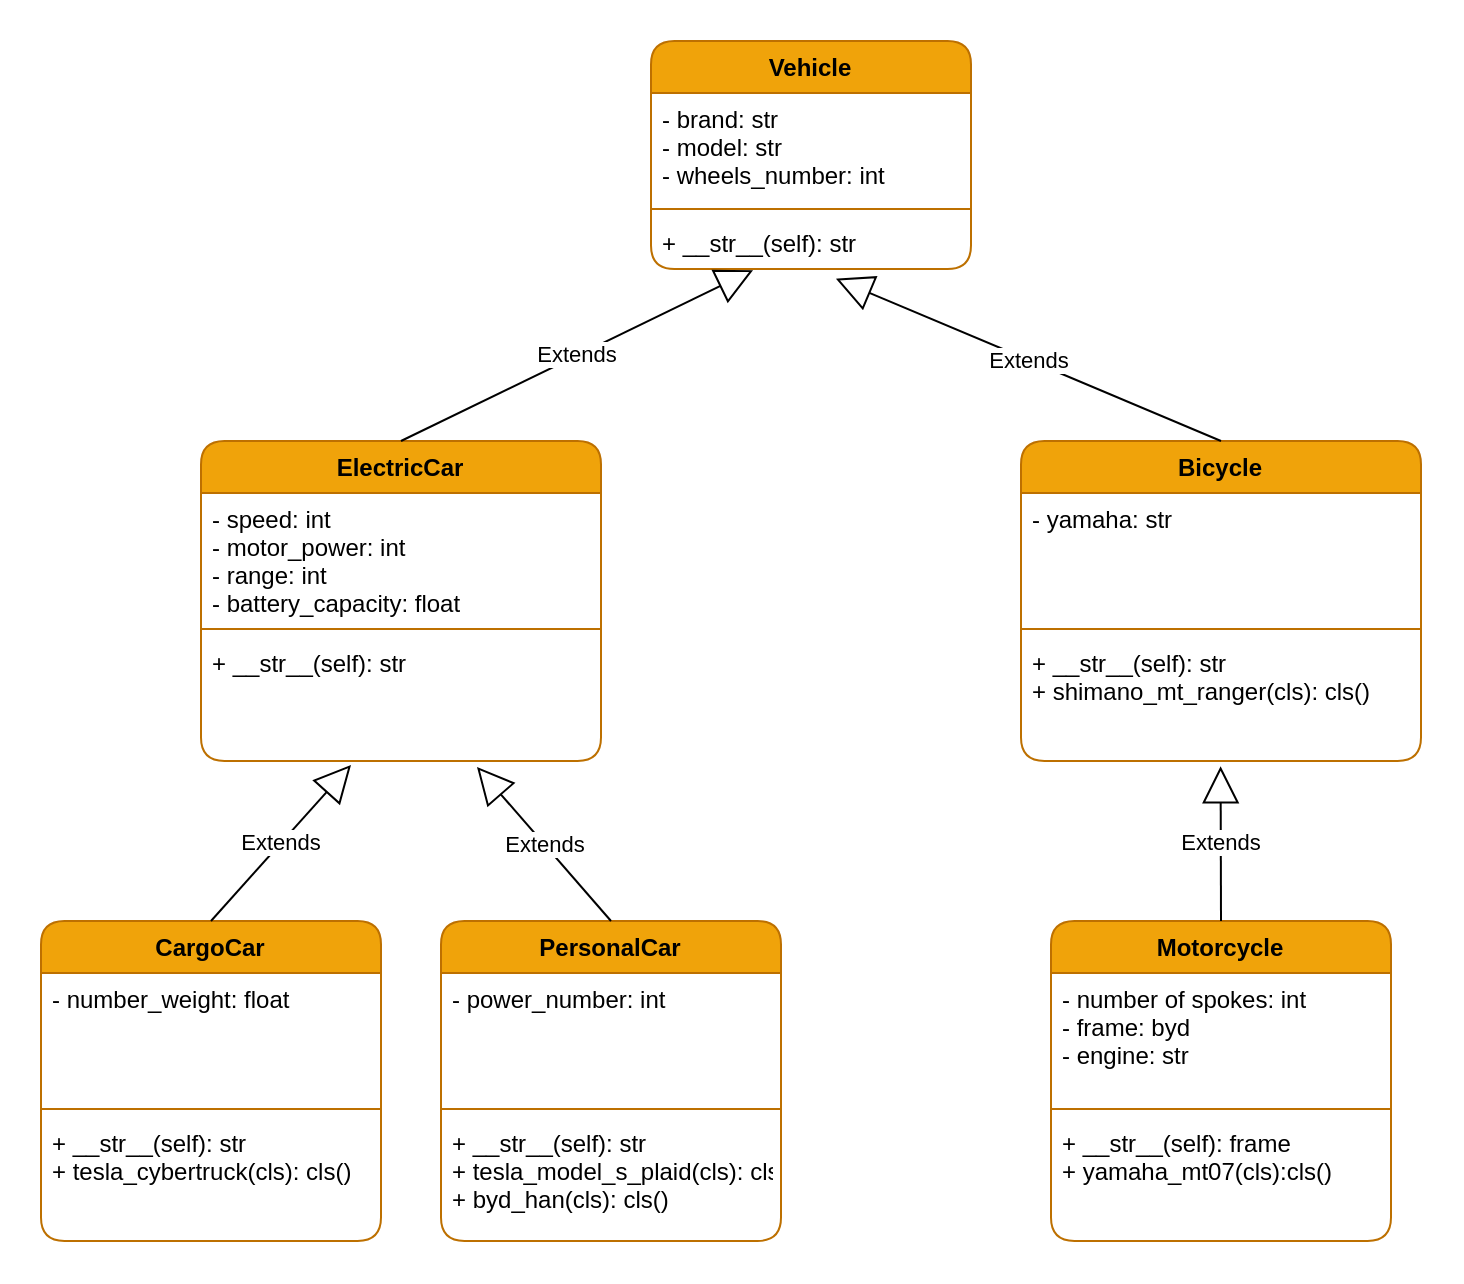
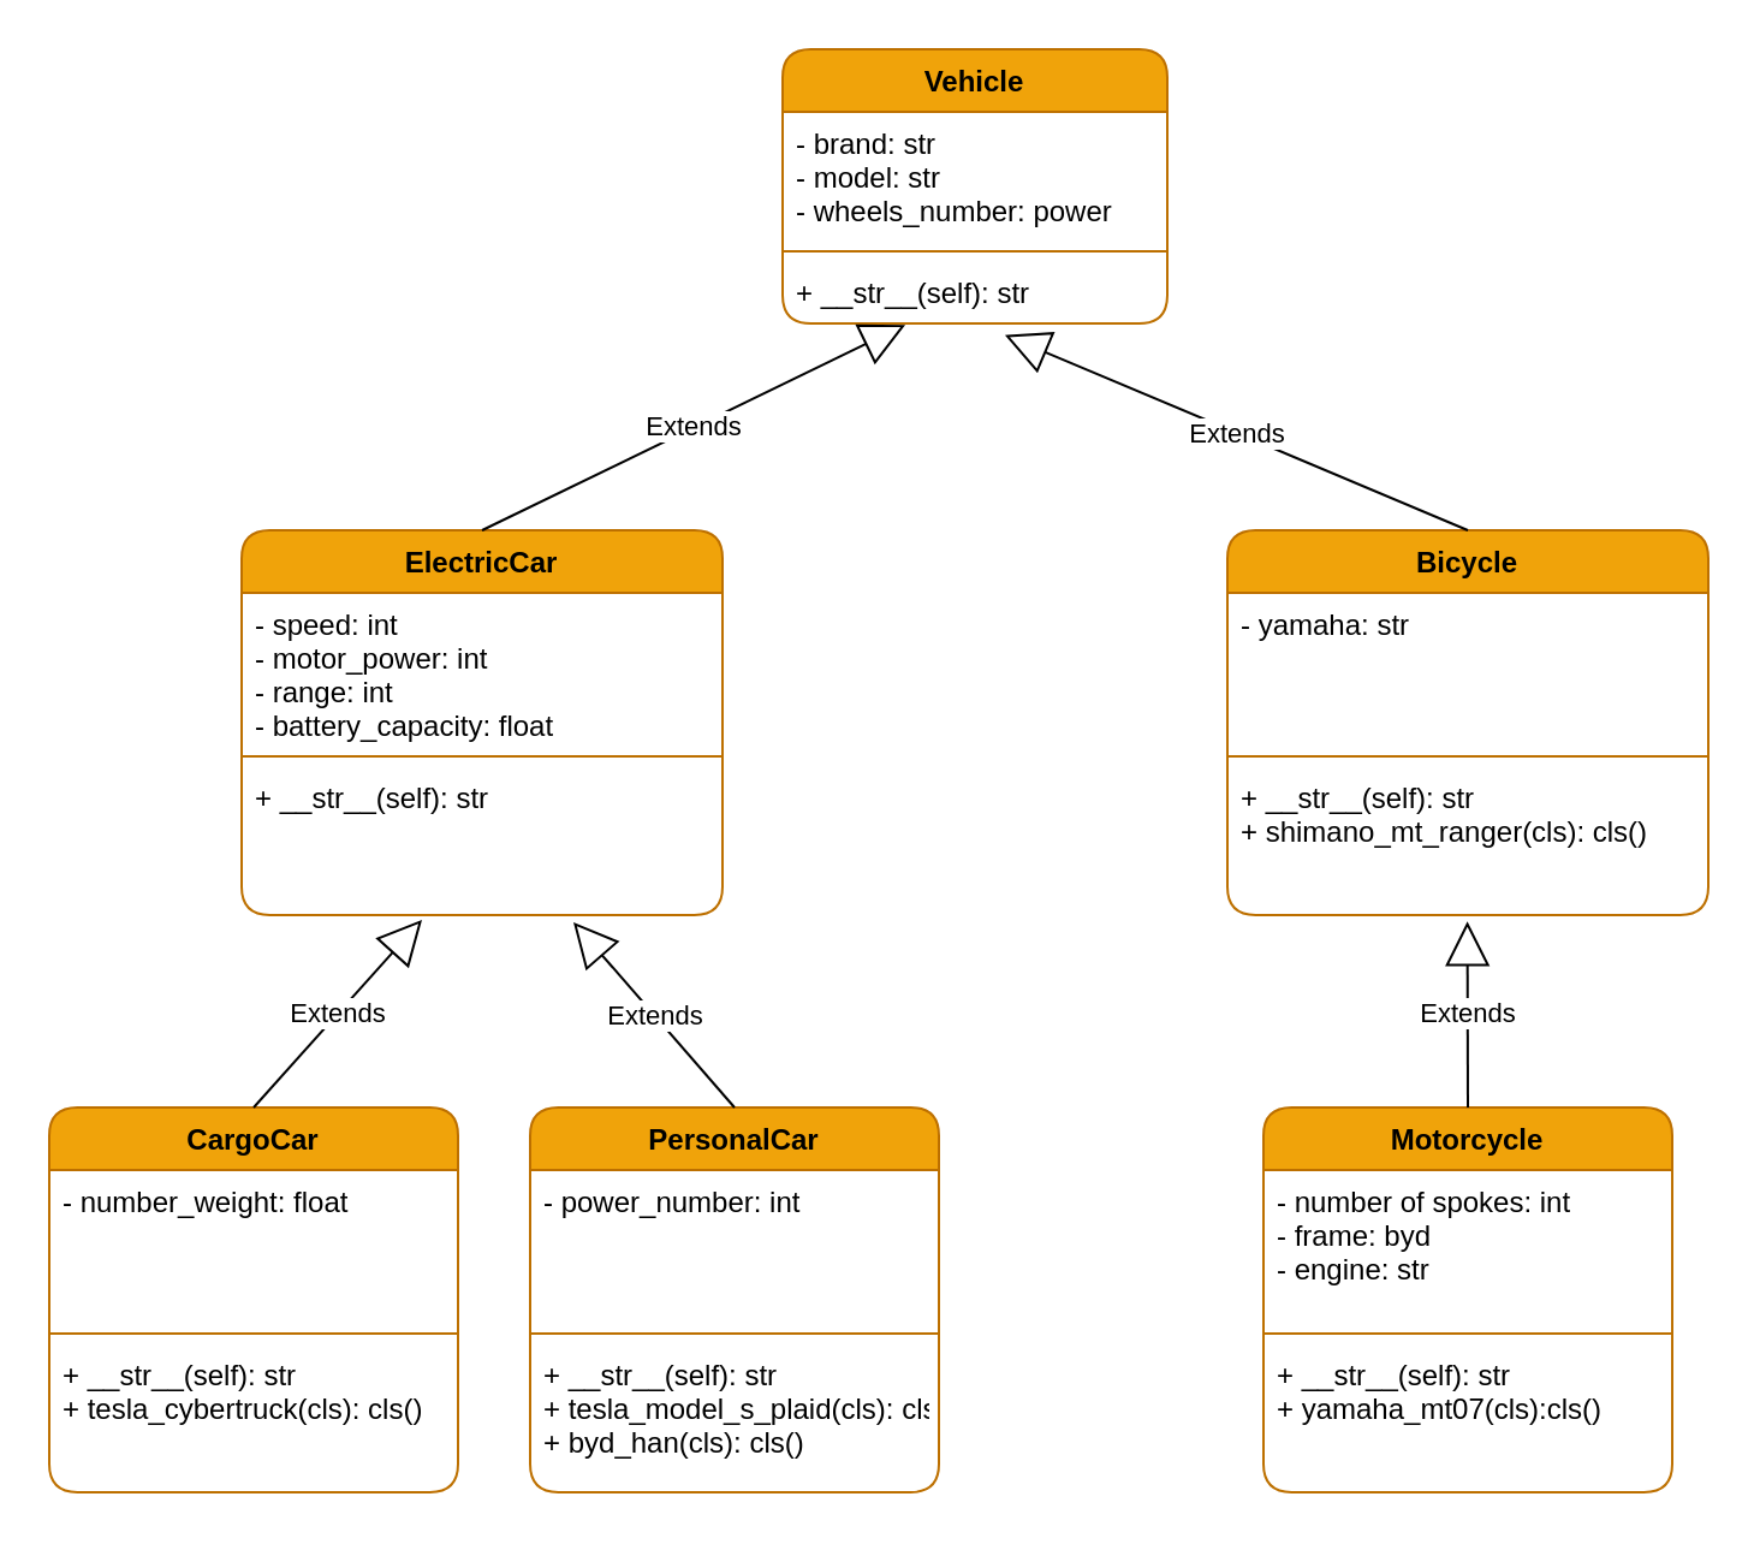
  <mxCell id="0" />
  <mxCell id="1" parent="0" />
  <mxCell id="2" value="Vehicle" style="swimlane;fontStyle=1;align=center;verticalAlign=top;childLayout=stackLayout;horizontal=1;startSize=26;horizontalStack=0;resizeParent=1;resizeParentMax=0;resizeLast=0;collapsible=1;marginBottom=0;rounded=1;fillColor=#f0a30a;fontColor=#000000;strokeColor=#BD7000;gradientColor=none;swimlaneFillColor=none;" vertex="1" parent="1"><mxGeometry x="325" y="20" width="160" height="114" as="geometry" /></mxCell>
- <mxCell id="3" value="- brand: str&#10;- model: str&#10;- wheels_number: int" style="text;strokeColor=none;fillColor=none;align=left;verticalAlign=top;spacingLeft=4;spacingRight=4;overflow=hidden;rotatable=0;points=[[0,0.5],[1,0.5]];portConstraint=eastwest;rounded=1;swimlaneFillColor=none;" vertex="1" parent="2"><mxGeometry y="26" width="160" height="54" as="geometry" /></mxCell>
+ <mxCell id="3" value="- brand: str&#10;- model: str&#10;- wheels_number: power" style="text;strokeColor=none;fillColor=none;align=left;verticalAlign=top;spacingLeft=4;spacingRight=4;overflow=hidden;rotatable=0;points=[[0,0.5],[1,0.5]];portConstraint=eastwest;rounded=1;swimlaneFillColor=none;" vertex="1" parent="2"><mxGeometry y="26" width="160" height="54" as="geometry" /></mxCell>
  <mxCell id="4" value="" style="line;strokeWidth=1;fillColor=none;align=left;verticalAlign=middle;spacingTop=-1;spacingLeft=3;spacingRight=3;rotatable=0;labelPosition=right;points=[];portConstraint=eastwest;strokeColor=inherit;rounded=1;swimlaneFillColor=none;" vertex="1" parent="2"><mxGeometry y="80" width="160" height="8" as="geometry" /></mxCell>
  <mxCell id="5" value="+ __str__(self): str" style="text;strokeColor=none;fillColor=none;align=left;verticalAlign=top;spacingLeft=4;spacingRight=4;overflow=hidden;rotatable=0;points=[[0,0.5],[1,0.5]];portConstraint=eastwest;rounded=1;swimlaneFillColor=none;" vertex="1" parent="2"><mxGeometry y="88" width="160" height="26" as="geometry" /></mxCell>
  <mxCell id="6" value="ElectricCar" style="swimlane;fontStyle=1;align=center;verticalAlign=top;childLayout=stackLayout;horizontal=1;startSize=26;horizontalStack=0;resizeParent=1;resizeParentMax=0;resizeLast=0;collapsible=1;marginBottom=0;rounded=1;fillColor=#f0a30a;fontColor=#000000;strokeColor=#BD7000;gradientColor=none;swimlaneFillColor=none;" vertex="1" parent="1"><mxGeometry x="100" y="220" width="200" height="160" as="geometry" /></mxCell>
  <mxCell id="7" value="- speed: int&#10;- motor_power: int&#10;- range: int&#10;- battery_capacity: float" style="text;strokeColor=none;fillColor=none;align=left;verticalAlign=top;spacingLeft=4;spacingRight=4;overflow=hidden;rotatable=0;points=[[0,0.5],[1,0.5]];portConstraint=eastwest;rounded=1;swimlaneFillColor=none;" vertex="1" parent="6"><mxGeometry y="26" width="200" height="64" as="geometry" /></mxCell>
  <mxCell id="8" value="" style="line;strokeWidth=1;fillColor=none;align=left;verticalAlign=middle;spacingTop=-1;spacingLeft=3;spacingRight=3;rotatable=0;labelPosition=right;points=[];portConstraint=eastwest;strokeColor=inherit;rounded=1;swimlaneFillColor=none;" vertex="1" parent="6"><mxGeometry y="90" width="200" height="8" as="geometry" /></mxCell>
  <mxCell id="9" value="+ __str__(self): str" style="text;strokeColor=none;fillColor=none;align=left;verticalAlign=top;spacingLeft=4;spacingRight=4;overflow=hidden;rotatable=0;points=[[0,0.5],[1,0.5]];portConstraint=eastwest;rounded=1;swimlaneFillColor=none;" vertex="1" parent="6"><mxGeometry y="98" width="200" height="62" as="geometry" /></mxCell>
  <mxCell id="10" value="Extends" style="endArrow=block;endSize=16;endFill=0;html=1;rounded=1;entryX=0.319;entryY=1.022;entryDx=0;entryDy=0;entryPerimeter=0;exitX=0.5;exitY=0;exitDx=0;exitDy=0;" edge="1" parent="1" source="6" target="5"><mxGeometry width="160" relative="1" as="geometry"><mxPoint x="260" y="310" as="sourcePoint" /><mxPoint x="420" y="310" as="targetPoint" /></mxGeometry></mxCell>
  <mxCell id="11" value="CargoCar" style="swimlane;fontStyle=1;align=center;verticalAlign=top;childLayout=stackLayout;horizontal=1;startSize=26;horizontalStack=0;resizeParent=1;resizeParentMax=0;resizeLast=0;collapsible=1;marginBottom=0;rounded=1;fillColor=#f0a30a;fontColor=#000000;strokeColor=#BD7000;gradientColor=none;swimlaneFillColor=none;" vertex="1" parent="1"><mxGeometry x="20" y="460" width="170" height="160" as="geometry" /></mxCell>
  <mxCell id="12" value="- number_weight: float" style="text;strokeColor=none;fillColor=none;align=left;verticalAlign=top;spacingLeft=4;spacingRight=4;overflow=hidden;rotatable=0;points=[[0,0.5],[1,0.5]];portConstraint=eastwest;rounded=1;swimlaneFillColor=none;" vertex="1" parent="11"><mxGeometry y="26" width="170" height="64" as="geometry" /></mxCell>
  <mxCell id="13" value="" style="line;strokeWidth=1;fillColor=none;align=left;verticalAlign=middle;spacingTop=-1;spacingLeft=3;spacingRight=3;rotatable=0;labelPosition=right;points=[];portConstraint=eastwest;strokeColor=inherit;rounded=1;swimlaneFillColor=none;" vertex="1" parent="11"><mxGeometry y="90" width="170" height="8" as="geometry" /></mxCell>
  <mxCell id="14" value="+ __str__(self): str&#10;+ tesla_cybertruck(cls): cls()" style="text;strokeColor=none;fillColor=none;align=left;verticalAlign=top;spacingLeft=4;spacingRight=4;overflow=hidden;rotatable=0;points=[[0,0.5],[1,0.5]];portConstraint=eastwest;rounded=1;swimlaneFillColor=none;" vertex="1" parent="11"><mxGeometry y="98" width="170" height="62" as="geometry" /></mxCell>
  <mxCell id="15" value="PersonalCar" style="swimlane;fontStyle=1;align=center;verticalAlign=top;childLayout=stackLayout;horizontal=1;startSize=26;horizontalStack=0;resizeParent=1;resizeParentMax=0;resizeLast=0;collapsible=1;marginBottom=0;rounded=1;fillColor=#f0a30a;fontColor=#000000;strokeColor=#BD7000;gradientColor=none;swimlaneFillColor=none;" vertex="1" parent="1"><mxGeometry x="220" y="460" width="170" height="160" as="geometry" /></mxCell>
  <mxCell id="16" value="- power_number: int" style="text;strokeColor=none;fillColor=none;align=left;verticalAlign=top;spacingLeft=4;spacingRight=4;overflow=hidden;rotatable=0;points=[[0,0.5],[1,0.5]];portConstraint=eastwest;rounded=1;swimlaneFillColor=none;" vertex="1" parent="15"><mxGeometry y="26" width="170" height="64" as="geometry" /></mxCell>
  <mxCell id="17" value="" style="line;strokeWidth=1;fillColor=none;align=left;verticalAlign=middle;spacingTop=-1;spacingLeft=3;spacingRight=3;rotatable=0;labelPosition=right;points=[];portConstraint=eastwest;strokeColor=inherit;rounded=1;swimlaneFillColor=none;" vertex="1" parent="15"><mxGeometry y="90" width="170" height="8" as="geometry" /></mxCell>
  <mxCell id="18" value="+ __str__(self): str&#10;+ tesla_model_s_plaid(cls): cls()&#10;+ byd_han(cls): cls()" style="text;strokeColor=none;fillColor=none;align=left;verticalAlign=top;spacingLeft=4;spacingRight=4;overflow=hidden;rotatable=0;points=[[0,0.5],[1,0.5]];portConstraint=eastwest;rounded=1;swimlaneFillColor=none;" vertex="1" parent="15"><mxGeometry y="98" width="170" height="62" as="geometry" /></mxCell>
  <mxCell id="19" value="Extends" style="endArrow=block;endSize=16;endFill=0;html=1;rounded=1;exitX=0.5;exitY=0;exitDx=0;exitDy=0;entryX=0.375;entryY=1.032;entryDx=0;entryDy=0;entryPerimeter=0;" edge="1" parent="1" source="11" target="9"><mxGeometry width="160" relative="1" as="geometry"><mxPoint x="130" y="460" as="sourcePoint" /><mxPoint x="290" y="460" as="targetPoint" /></mxGeometry></mxCell>
  <mxCell id="20" value="Extends" style="endArrow=block;endSize=16;endFill=0;html=1;rounded=1;entryX=0.69;entryY=1.048;entryDx=0;entryDy=0;entryPerimeter=0;exitX=0.5;exitY=0;exitDx=0;exitDy=0;" edge="1" parent="1" source="15" target="9"><mxGeometry width="160" relative="1" as="geometry"><mxPoint x="130" y="460" as="sourcePoint" /><mxPoint x="290" y="460" as="targetPoint" /></mxGeometry></mxCell>
  <mxCell id="21" value="Bicycle" style="swimlane;fontStyle=1;align=center;verticalAlign=top;childLayout=stackLayout;horizontal=1;startSize=26;horizontalStack=0;resizeParent=1;resizeParentMax=0;resizeLast=0;collapsible=1;marginBottom=0;rounded=1;fillColor=#f0a30a;fontColor=#000000;strokeColor=#BD7000;gradientColor=none;swimlaneFillColor=none;" vertex="1" parent="1"><mxGeometry x="510" y="220" width="200" height="160" as="geometry" /></mxCell>
  <mxCell id="22" value="- yamaha: str" style="text;strokeColor=none;fillColor=none;align=left;verticalAlign=top;spacingLeft=4;spacingRight=4;overflow=hidden;rotatable=0;points=[[0,0.5],[1,0.5]];portConstraint=eastwest;rounded=1;swimlaneFillColor=none;" vertex="1" parent="21"><mxGeometry y="26" width="200" height="64" as="geometry" /></mxCell>
  <mxCell id="23" value="" style="line;strokeWidth=1;fillColor=none;align=left;verticalAlign=middle;spacingTop=-1;spacingLeft=3;spacingRight=3;rotatable=0;labelPosition=right;points=[];portConstraint=eastwest;strokeColor=inherit;rounded=1;swimlaneFillColor=none;" vertex="1" parent="21"><mxGeometry y="90" width="200" height="8" as="geometry" /></mxCell>
  <mxCell id="24" value="+ __str__(self): str&#10;+ shimano_mt_ranger(cls): cls()" style="text;strokeColor=none;fillColor=none;align=left;verticalAlign=top;spacingLeft=4;spacingRight=4;overflow=hidden;rotatable=0;points=[[0,0.5],[1,0.5]];portConstraint=eastwest;rounded=1;swimlaneFillColor=none;" vertex="1" parent="21"><mxGeometry y="98" width="200" height="62" as="geometry" /></mxCell>
  <mxCell id="25" value="Extends" style="endArrow=block;endSize=16;endFill=0;html=1;rounded=1;entryX=0.578;entryY=1.187;entryDx=0;entryDy=0;entryPerimeter=0;exitX=0.5;exitY=0;exitDx=0;exitDy=0;" edge="1" parent="1" source="21" target="5"><mxGeometry width="160" relative="1" as="geometry"><mxPoint x="350" y="390" as="sourcePoint" /><mxPoint x="510" y="390" as="targetPoint" /></mxGeometry></mxCell>
  <mxCell id="26" value="Motorcycle" style="swimlane;fontStyle=1;align=center;verticalAlign=top;childLayout=stackLayout;horizontal=1;startSize=26;horizontalStack=0;resizeParent=1;resizeParentMax=0;resizeLast=0;collapsible=1;marginBottom=0;rounded=1;fillColor=#f0a30a;fontColor=#000000;strokeColor=#BD7000;gradientColor=none;swimlaneFillColor=none;" vertex="1" parent="1"><mxGeometry x="525" y="460" width="170" height="160" as="geometry" /></mxCell>
  <mxCell id="27" value="- number of spokes: int&#10;- frame: byd&#10;- engine: str" style="text;strokeColor=none;fillColor=none;align=left;verticalAlign=top;spacingLeft=4;spacingRight=4;overflow=hidden;rotatable=0;points=[[0,0.5],[1,0.5]];portConstraint=eastwest;rounded=1;swimlaneFillColor=none;" vertex="1" parent="26"><mxGeometry y="26" width="170" height="64" as="geometry" /></mxCell>
  <mxCell id="28" value="" style="line;strokeWidth=1;fillColor=none;align=left;verticalAlign=middle;spacingTop=-1;spacingLeft=3;spacingRight=3;rotatable=0;labelPosition=right;points=[];portConstraint=eastwest;strokeColor=inherit;rounded=1;swimlaneFillColor=none;" vertex="1" parent="26"><mxGeometry y="90" width="170" height="8" as="geometry" /></mxCell>
- <mxCell id="29" value="+ __str__(self): frame&#10;+ yamaha_mt07(cls):cls()" style="text;strokeColor=none;fillColor=none;align=left;verticalAlign=top;spacingLeft=4;spacingRight=4;overflow=hidden;rotatable=0;points=[[0,0.5],[1,0.5]];portConstraint=eastwest;rounded=1;swimlaneFillColor=none;" vertex="1" parent="26"><mxGeometry y="98" width="170" height="62" as="geometry" /></mxCell>
+ <mxCell id="29" value="+ __str__(self): str&#10;+ yamaha_mt07(cls):cls()" style="text;strokeColor=none;fillColor=none;align=left;verticalAlign=top;spacingLeft=4;spacingRight=4;overflow=hidden;rotatable=0;points=[[0,0.5],[1,0.5]];portConstraint=eastwest;rounded=1;swimlaneFillColor=none;" vertex="1" parent="26"><mxGeometry y="98" width="170" height="62" as="geometry" /></mxCell>
  <mxCell id="30" value="Extends" style="endArrow=block;endSize=16;endFill=0;html=1;rounded=1;entryX=0.499;entryY=1.043;entryDx=0;entryDy=0;entryPerimeter=0;exitX=0.5;exitY=0;exitDx=0;exitDy=0;" edge="1" parent="1" source="26" target="24"><mxGeometry width="160" relative="1" as="geometry"><mxPoint x="540" y="410" as="sourcePoint" /><mxPoint x="700" y="410" as="targetPoint" /></mxGeometry></mxCell>
